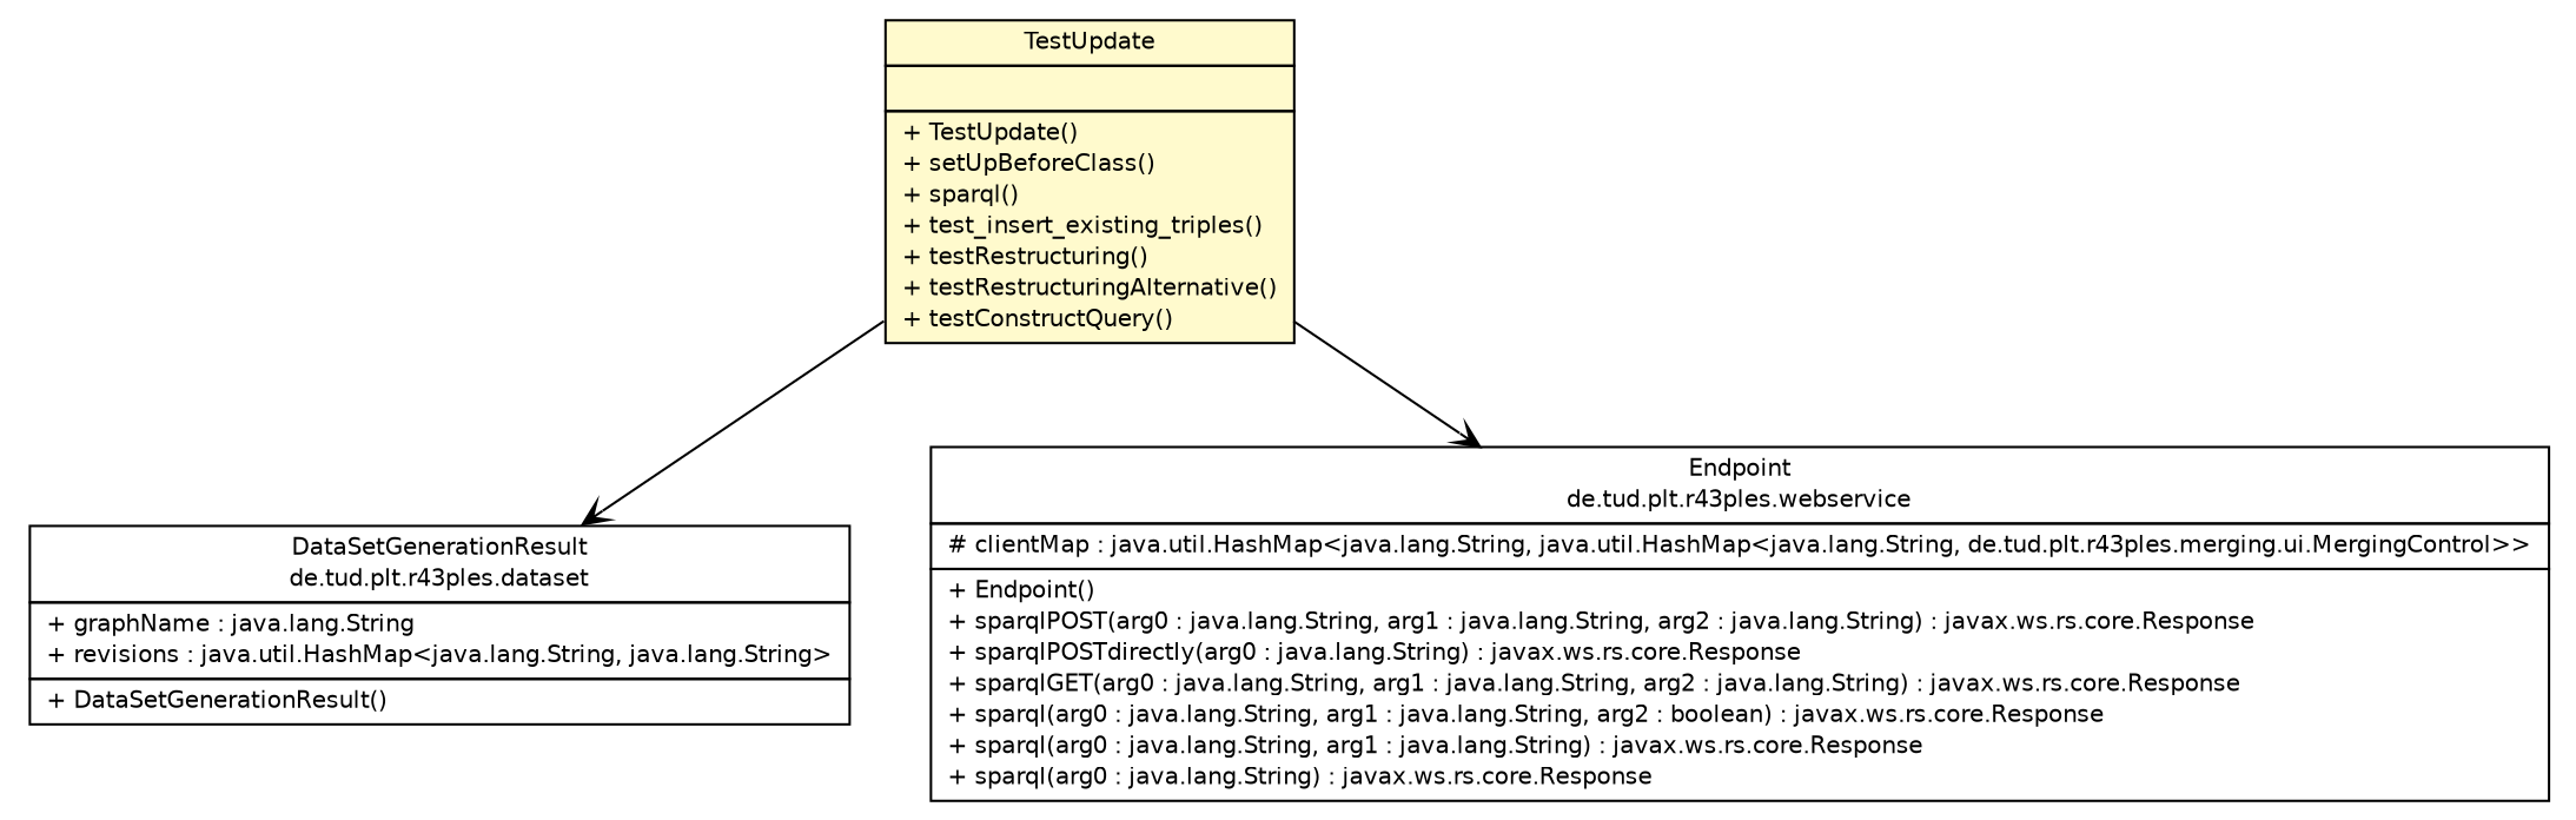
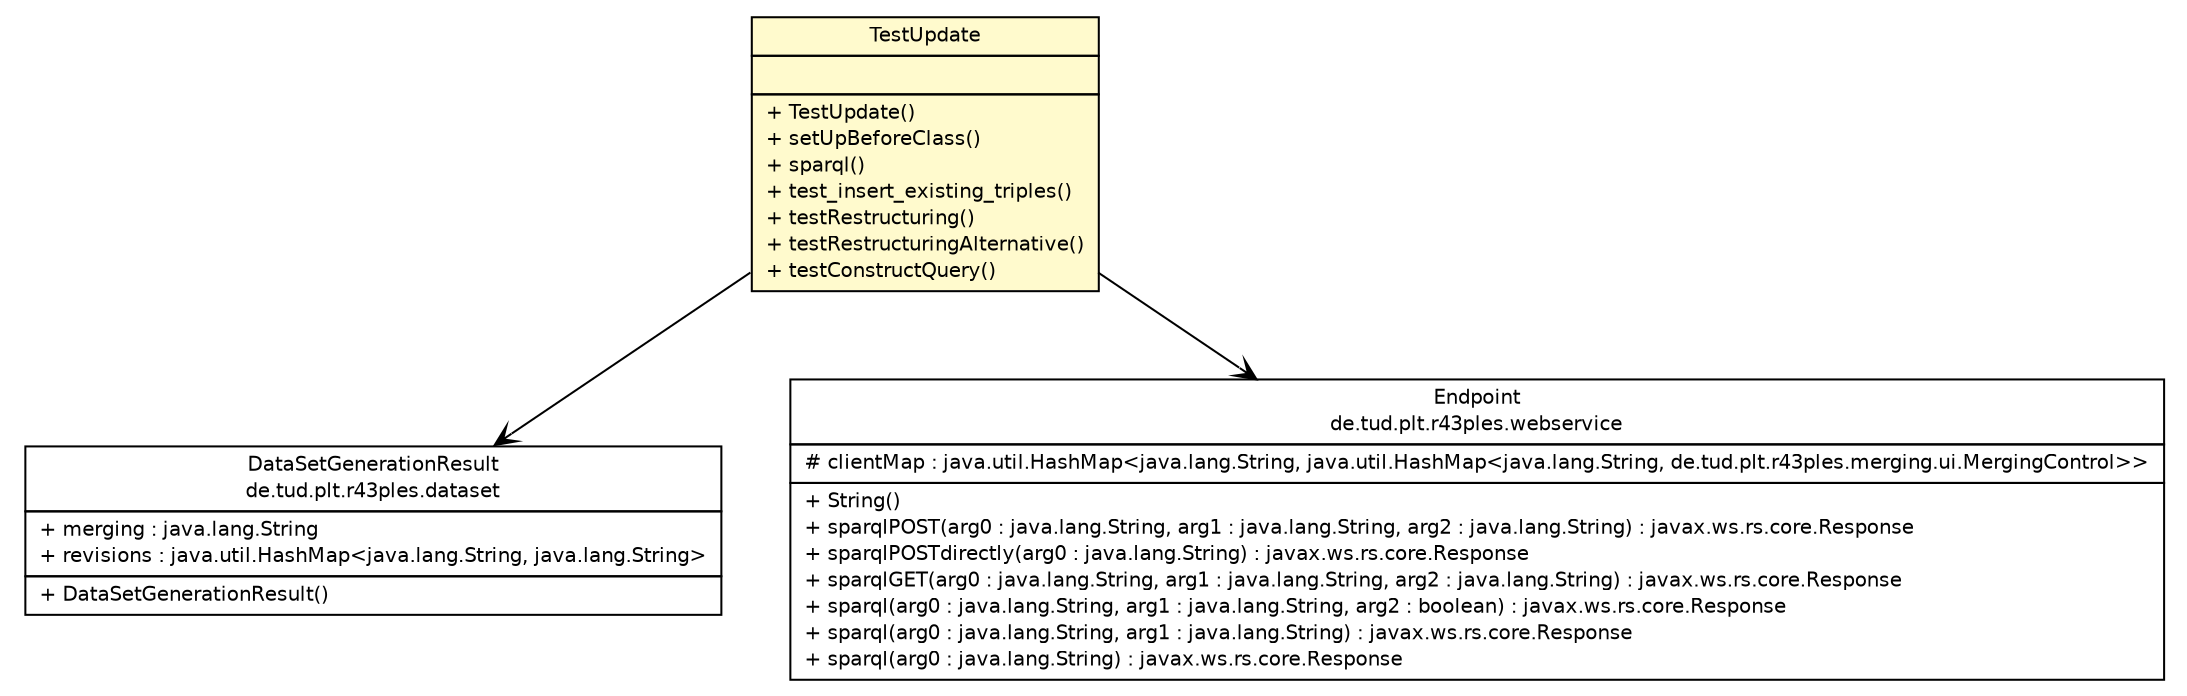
  digraph {
    nodesep=0.25
    ranksep=0.5
    node [fontcolor=black fontname=Helvetica fontsize=10.0 shape=plaintext]
    edge [arrowhead=open color=black fontcolor=black fontname=Helvetica fontsize=10.0 headport=p labelfontname=Helvetica labelfontsize=10 tailport=p]
    n1 [label=<<table title="de.tud.plt.r43ples.test.TestUpdate" border="0" cellborder="1" cellspacing="0" cellpadding="2" port="p" bgcolor="lemonChiffon" href="./TestUpdate.html"> 		<tr><td><table border="0" cellspacing="0" cellpadding="1"> <tr><td align="center" balign="center"> TestUpdate </td></tr> 		</table></td></tr> 		<tr><td><table border="0" cellspacing="0" cellpadding="1"> <tr><td align="left" balign="left">  </td></tr> 		</table></td></tr> 		<tr><td><table border="0" cellspacing="0" cellpadding="1"> <tr><td align="left" balign="left"> + TestUpdate() </td></tr> <tr><td align="left" balign="left"> + setUpBeforeClass() </td></tr> <tr><td align="left" balign="left"> + sparql() </td></tr> <tr><td align="left" balign="left"> + test_insert_existing_triples() </td></tr> <tr><td align="left" balign="left"> + testRestructuring() </td></tr> <tr><td align="left" balign="left"> + testRestructuringAlternative() </td></tr> <tr><td align="left" balign="left"> + testConstructQuery() </td></tr> 		</table></td></tr> 		</table>>]
-   n2 [label=<<table title="de.tud.plt.r43ples.dataset.DataSetGenerationResult" border="0" cellborder="1" cellspacing="0" cellpadding="2" port="p" href="http://java.sun.com/j2se/1.4.2/docs/api/de/tud/plt/r43ples/dataset/DataSetGenerationResult.html"> 		<tr><td><table border="0" cellspacing="0" cellpadding="1"> <tr><td align="center" balign="center"> DataSetGenerationResult </td></tr> <tr><td align="center" balign="center"> de.tud.plt.r43ples.dataset </td></tr> 		</table></td></tr> 		<tr><td><table border="0" cellspacing="0" cellpadding="1"> <tr><td align="left" balign="left"> + graphName : java.lang.String </td></tr> <tr><td align="left" balign="left"> + revisions : java.util.HashMap&lt;java.lang.String, java.lang.String&gt; </td></tr> 		</table></td></tr> 		<tr><td><table border="0" cellspacing="0" cellpadding="1"> <tr><td align="left" balign="left"> + DataSetGenerationResult() </td></tr> 		</table></td></tr> 		</table>>]
-   n3 [label=<<table title="de.tud.plt.r43ples.webservice.Endpoint" border="0" cellborder="1" cellspacing="0" cellpadding="2" port="p" href="http://java.sun.com/j2se/1.4.2/docs/api/de/tud/plt/r43ples/webservice/Endpoint.html"> 		<tr><td><table border="0" cellspacing="0" cellpadding="1"> <tr><td align="center" balign="center"> Endpoint </td></tr> <tr><td align="center" balign="center"> de.tud.plt.r43ples.webservice </td></tr> 		</table></td></tr> 		<tr><td><table border="0" cellspacing="0" cellpadding="1"> <tr><td align="left" balign="left"> # clientMap : java.util.HashMap&lt;java.lang.String, java.util.HashMap&lt;java.lang.String, de.tud.plt.r43ples.merging.ui.MergingControl&gt;&gt; </td></tr> 		</table></td></tr> 		<tr><td><table border="0" cellspacing="0" cellpadding="1"> <tr><td align="left" balign="left"> + Endpoint() </td></tr> <tr><td align="left" balign="left"> + sparqlPOST(arg0 : java.lang.String, arg1 : java.lang.String, arg2 : java.lang.String) : javax.ws.rs.core.Response </td></tr> <tr><td align="left" balign="left"> + sparqlPOSTdirectly(arg0 : java.lang.String) : javax.ws.rs.core.Response </td></tr> <tr><td align="left" balign="left"> + sparqlGET(arg0 : java.lang.String, arg1 : java.lang.String, arg2 : java.lang.String) : javax.ws.rs.core.Response </td></tr> <tr><td align="left" balign="left"> + sparql(arg0 : java.lang.String, arg1 : java.lang.String, arg2 : boolean) : javax.ws.rs.core.Response </td></tr> <tr><td align="left" balign="left"> + sparql(arg0 : java.lang.String, arg1 : java.lang.String) : javax.ws.rs.core.Response </td></tr> <tr><td align="left" balign="left"> + sparql(arg0 : java.lang.String) : javax.ws.rs.core.Response </td></tr> 		</table></td></tr> 		</table>>]
+   n2 [label=<<table title="de.tud.plt.r43ples.dataset.DataSetGenerationResult" border="0" cellborder="1" cellspacing="0" cellpadding="2" port="p" href="http://java.sun.com/j2se/1.4.2/docs/api/de/tud/plt/r43ples/dataset/DataSetGenerationResult.html"> 		<tr><td><table border="0" cellspacing="0" cellpadding="1"> <tr><td align="center" balign="center"> DataSetGenerationResult </td></tr> <tr><td align="center" balign="center"> de.tud.plt.r43ples.dataset </td></tr> 		</table></td></tr> 		<tr><td><table border="0" cellspacing="0" cellpadding="1"> <tr><td align="left" balign="left"> + merging : java.lang.String </td></tr> <tr><td align="left" balign="left"> + revisions : java.util.HashMap&lt;java.lang.String, java.lang.String&gt; </td></tr> 		</table></td></tr> 		<tr><td><table border="0" cellspacing="0" cellpadding="1"> <tr><td align="left" balign="left"> + DataSetGenerationResult() </td></tr> 		</table></td></tr> 		</table>>]
+   n3 [label=<<table title="de.tud.plt.r43ples.webservice.Endpoint" border="0" cellborder="1" cellspacing="0" cellpadding="2" port="p" href="http://java.sun.com/j2se/1.4.2/docs/api/de/tud/plt/r43ples/webservice/Endpoint.html"> 		<tr><td><table border="0" cellspacing="0" cellpadding="1"> <tr><td align="center" balign="center"> Endpoint </td></tr> <tr><td align="center" balign="center"> de.tud.plt.r43ples.webservice </td></tr> 		</table></td></tr> 		<tr><td><table border="0" cellspacing="0" cellpadding="1"> <tr><td align="left" balign="left"> # clientMap : java.util.HashMap&lt;java.lang.String, java.util.HashMap&lt;java.lang.String, de.tud.plt.r43ples.merging.ui.MergingControl&gt;&gt; </td></tr> 		</table></td></tr> 		<tr><td><table border="0" cellspacing="0" cellpadding="1"> <tr><td align="left" balign="left"> + String() </td></tr> <tr><td align="left" balign="left"> + sparqlPOST(arg0 : java.lang.String, arg1 : java.lang.String, arg2 : java.lang.String) : javax.ws.rs.core.Response </td></tr> <tr><td align="left" balign="left"> + sparqlPOSTdirectly(arg0 : java.lang.String) : javax.ws.rs.core.Response </td></tr> <tr><td align="left" balign="left"> + sparqlGET(arg0 : java.lang.String, arg1 : java.lang.String, arg2 : java.lang.String) : javax.ws.rs.core.Response </td></tr> <tr><td align="left" balign="left"> + sparql(arg0 : java.lang.String, arg1 : java.lang.String, arg2 : boolean) : javax.ws.rs.core.Response </td></tr> <tr><td align="left" balign="left"> + sparql(arg0 : java.lang.String, arg1 : java.lang.String) : javax.ws.rs.core.Response </td></tr> <tr><td align="left" balign="left"> + sparql(arg0 : java.lang.String) : javax.ws.rs.core.Response </td></tr> 		</table></td></tr> 		</table>>]
    n1 -> n2
    n1 -> n3
  }
